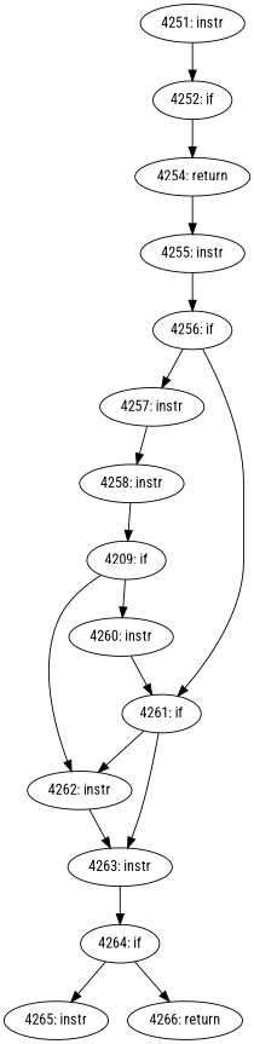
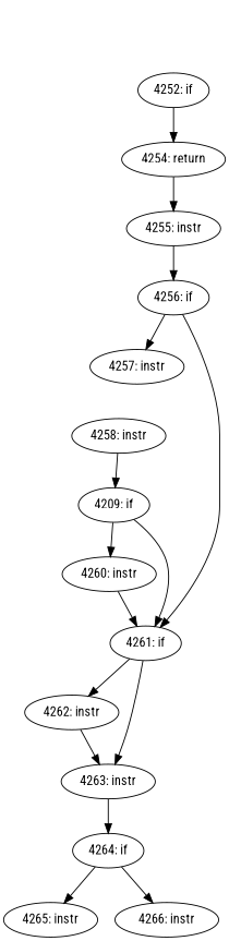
  digraph {
    fontname="Roboto Condensed"
    node [fontname="Roboto Condensed"]
    edge [fontname="Roboto Condensed"]
-   n1 [label="4251: instr"]
    n2 [label="4252: if"]
    n3 [label="4254: return"]
    n4 [label="4255: instr"]
    n5 [label="4256: if"]
    n6 [label="4257: instr"]
    n7 [label="4261: if"]
    n8 [label="4258: instr"]
    n9 [label="4209: if"]
    n10 [label="4260: instr"]
    n11 [label="4262: instr"]
    n12 [label="4263: instr"]
    n13 [label="4264: if"]
    n14 [label="4265: instr"]
-   n15 [label="4266: return"]
-   n1 -> n2
+   n15 [label="4266: instr"]
    n2 -> n3
    n3 -> n4
    n4 -> n5
    n5 -> n6
    n5 -> n7
-   n6 -> n8
    n7 -> n11
    n7 -> n12
    n8 -> n9
-   n9 -> n11
+   n9 -> n7
    n9 -> n10
    n10 -> n7
    n11 -> n12
    n12 -> n13
    n13 -> n14
    n13 -> n15
  }
